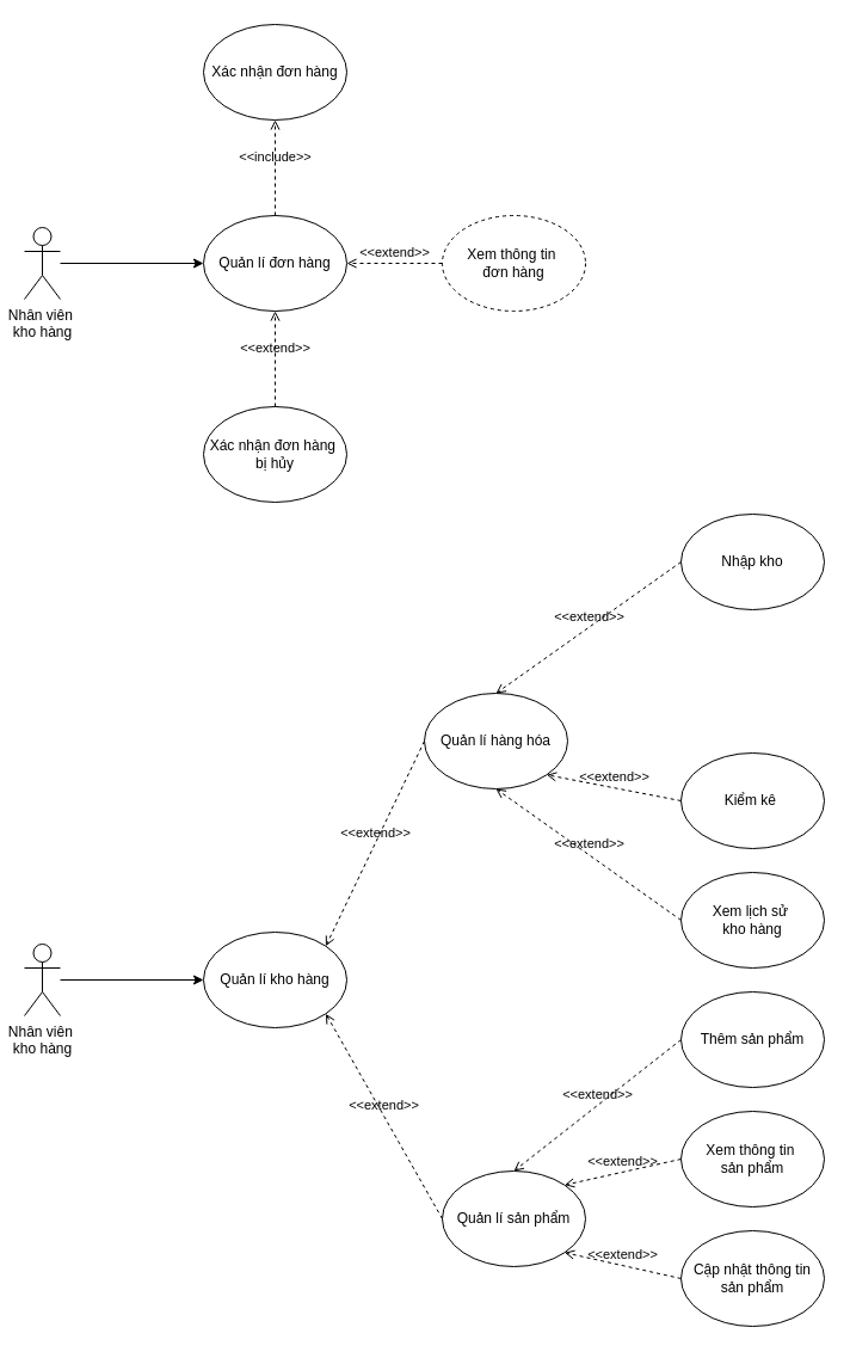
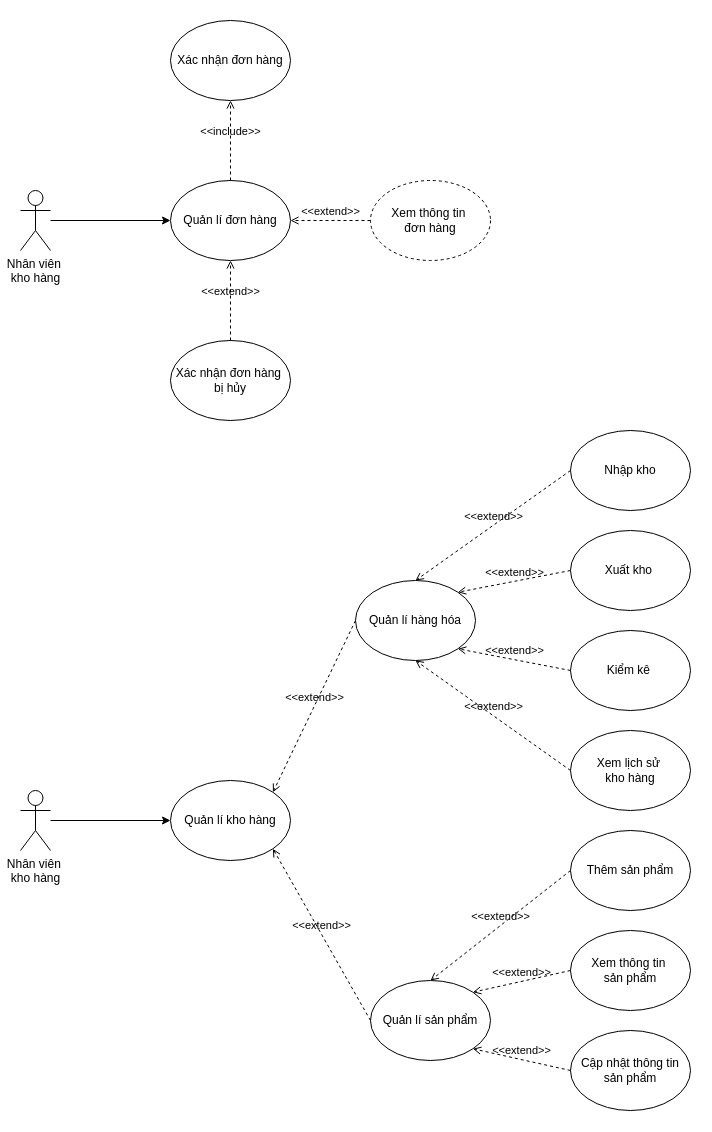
  <mxCell id="0" />
  <mxCell id="1" parent="0" />
  <mxCell id="2" style="edgeStyle=orthogonalEdgeStyle;rounded=0;orthogonalLoop=1;jettySize=auto;html=1;entryX=0;entryY=0.5;entryDx=0;entryDy=0;" edge="1" parent="1" source="3" target="4"><mxGeometry relative="1" as="geometry" /></mxCell>
  <mxCell id="3" value="Nhân viên&amp;nbsp;&lt;div&gt;kho hàng&lt;/div&gt;" style="shape=umlActor;verticalLabelPosition=bottom;verticalAlign=top;html=1;outlineConnect=0;" vertex="1" parent="1"><mxGeometry x="20" y="190" width="30" height="60" as="geometry" /></mxCell>
  <mxCell id="4" value="Quản lí đơn hàng" style="ellipse;whiteSpace=wrap;html=1;" vertex="1" parent="1"><mxGeometry x="170" y="180" width="120" height="80" as="geometry" /></mxCell>
  <mxCell id="5" value="Xác nhận đơn hàng" style="ellipse;whiteSpace=wrap;html=1;" vertex="1" parent="1"><mxGeometry x="170" width="120" height="80" as="geometry" y="20" /></mxCell>
  <mxCell id="6" value="Xem thông tin&amp;nbsp;&lt;div&gt;đơn hàng&lt;/div&gt;" style="ellipse;whiteSpace=wrap;html=1;dashed=1;" vertex="1" parent="1"><mxGeometry x="370" y="180" width="120" height="80" as="geometry" /></mxCell>
  <mxCell id="7" value="Xác nhận đơn hàng&amp;nbsp;&lt;div&gt;bị hủy&lt;/div&gt;" style="ellipse;whiteSpace=wrap;html=1;" vertex="1" parent="1"><mxGeometry x="170" y="340" width="120" height="80" as="geometry" /></mxCell>
  <mxCell id="8" value="&amp;lt;&amp;lt;extend&amp;gt;&amp;gt;" style="html=1;verticalAlign=bottom;labelBackgroundColor=none;endArrow=open;endFill=0;dashed=1;rounded=0;exitX=0;exitY=0.5;exitDx=0;exitDy=0;entryX=1;entryY=0.5;entryDx=0;entryDy=0;" edge="1" parent="1" source="6" target="4"><mxGeometry width="160" relative="1" as="geometry"><mxPoint x="318" y="98" as="sourcePoint" /><mxPoint x="260" y="190" as="targetPoint" /></mxGeometry></mxCell>
  <mxCell id="9" value="&amp;lt;&amp;lt;extend&amp;gt;&amp;gt;" style="html=1;verticalAlign=bottom;labelBackgroundColor=none;endArrow=open;endFill=0;dashed=1;rounded=0;entryX=0.5;entryY=1;entryDx=0;entryDy=0;exitX=0.5;exitY=0;exitDx=0;exitDy=0;" edge="1" parent="1" source="7" target="4"><mxGeometry width="160" relative="1" as="geometry"><mxPoint x="318" y="98" as="sourcePoint" /><mxPoint x="240" y="190" as="targetPoint" /></mxGeometry></mxCell>
  <mxCell id="10" value="&amp;lt;&amp;lt;include&amp;gt;&amp;gt;" style="html=1;verticalAlign=bottom;labelBackgroundColor=none;endArrow=open;endFill=0;dashed=1;rounded=0;exitX=0.5;exitY=0;exitDx=0;exitDy=0;entryX=0.5;entryY=1;entryDx=0;entryDy=0;" edge="1" parent="1" source="4" target="5"><mxGeometry width="160" relative="1" as="geometry"><mxPoint x="-360" y="190" as="sourcePoint" /><mxPoint x="-360" y="110" as="targetPoint" /></mxGeometry></mxCell>
  <mxCell id="11" style="edgeStyle=orthogonalEdgeStyle;rounded=0;orthogonalLoop=1;jettySize=auto;html=1;entryX=0;entryY=0.5;entryDx=0;entryDy=0;" edge="1" parent="1" source="12" target="13"><mxGeometry relative="1" as="geometry" /></mxCell>
  <mxCell id="12" value="Nhân viên&amp;nbsp;&lt;div&gt;kho hàng&lt;/div&gt;" style="shape=umlActor;verticalLabelPosition=bottom;verticalAlign=top;html=1;outlineConnect=0;" vertex="1" parent="1"><mxGeometry x="20" y="790" width="30" height="60" as="geometry" /></mxCell>
  <mxCell id="13" value="Quản lí kho hàng" style="ellipse;whiteSpace=wrap;html=1;" vertex="1" parent="1"><mxGeometry x="170" y="780" width="120" height="80" as="geometry" /></mxCell>
  <mxCell id="14" value="Quản lí hàng hóa" style="ellipse;whiteSpace=wrap;html=1;" vertex="1" parent="1"><mxGeometry x="355" y="580" width="120" height="80" as="geometry" /></mxCell>
  <mxCell id="15" value="Quản lí sản phẩm" style="ellipse;whiteSpace=wrap;html=1;" vertex="1" parent="1"><mxGeometry x="370" y="980" width="120" height="80" as="geometry" /></mxCell>
  <mxCell id="16" value="&amp;lt;&amp;lt;extend&amp;gt;&amp;gt;" style="html=1;verticalAlign=bottom;labelBackgroundColor=none;endArrow=open;endFill=0;dashed=1;rounded=0;exitX=0;exitY=0.5;exitDx=0;exitDy=0;entryX=1;entryY=0;entryDx=0;entryDy=0;" edge="1" parent="1" source="14" target="13"><mxGeometry width="160" relative="1" as="geometry"><mxPoint x="318" y="698" as="sourcePoint" /><mxPoint x="260" y="790" as="targetPoint" /></mxGeometry></mxCell>
  <mxCell id="17" value="&amp;lt;&amp;lt;extend&amp;gt;&amp;gt;" style="html=1;verticalAlign=bottom;labelBackgroundColor=none;endArrow=open;endFill=0;dashed=1;rounded=0;entryX=1;entryY=1;entryDx=0;entryDy=0;exitX=0;exitY=0.5;exitDx=0;exitDy=0;" edge="1" parent="1" source="15" target="13"><mxGeometry width="160" relative="1" as="geometry"><mxPoint x="380" y="780" as="sourcePoint" /><mxPoint x="282" y="802" as="targetPoint" /></mxGeometry></mxCell>
  <mxCell id="18" value="Nhập kho" style="ellipse;whiteSpace=wrap;html=1;" vertex="1" parent="1"><mxGeometry x="570" y="430" width="120" height="80" as="geometry" /></mxCell>
+ <mxCell id="19" value="Xuất kho&amp;nbsp;" style="ellipse;whiteSpace=wrap;html=1;" vertex="1" parent="1"><mxGeometry x="570" y="530" width="120" height="80" as="geometry" /></mxCell>
  <mxCell id="20" value="Kiểm kê&amp;nbsp;" style="ellipse;whiteSpace=wrap;html=1;" vertex="1" parent="1"><mxGeometry x="570" y="630" width="120" height="80" as="geometry" /></mxCell>
  <mxCell id="21" value="Xem lịch sử&amp;nbsp;&lt;div&gt;kho hàng&lt;/div&gt;" style="ellipse;whiteSpace=wrap;html=1;" vertex="1" parent="1"><mxGeometry x="570" y="730" width="120" height="80" as="geometry" /></mxCell>
  <mxCell id="22" value="&amp;lt;&amp;lt;extend&amp;gt;&amp;gt;" style="html=1;verticalAlign=bottom;labelBackgroundColor=none;endArrow=open;endFill=0;dashed=1;rounded=0;exitX=0;exitY=0.5;exitDx=0;exitDy=0;entryX=0.5;entryY=0;entryDx=0;entryDy=0;" edge="1" parent="1" source="18" target="14"><mxGeometry width="160" relative="1" as="geometry"><mxPoint x="380" y="630" as="sourcePoint" /><mxPoint x="282" y="802" as="targetPoint" /></mxGeometry></mxCell>
+ <mxCell id="23" value="&amp;lt;&amp;lt;extend&amp;gt;&amp;gt;" style="html=1;verticalAlign=bottom;labelBackgroundColor=none;endArrow=open;endFill=0;dashed=1;rounded=0;exitX=0;exitY=0.5;exitDx=0;exitDy=0;entryX=1;entryY=0;entryDx=0;entryDy=0;" edge="1" parent="1" source="19" target="14"><mxGeometry width="160" relative="1" as="geometry"><mxPoint x="580" y="480" as="sourcePoint" /><mxPoint x="440" y="590" as="targetPoint" /></mxGeometry></mxCell>
  <mxCell id="24" value="&amp;lt;&amp;lt;extend&amp;gt;&amp;gt;" style="html=1;verticalAlign=bottom;labelBackgroundColor=none;endArrow=open;endFill=0;dashed=1;rounded=0;exitX=0;exitY=0.5;exitDx=0;exitDy=0;entryX=1;entryY=1;entryDx=0;entryDy=0;" edge="1" parent="1" source="20" target="14"><mxGeometry width="160" relative="1" as="geometry"><mxPoint x="580" y="580" as="sourcePoint" /><mxPoint x="482" y="602" as="targetPoint" /></mxGeometry></mxCell>
  <mxCell id="25" value="&amp;lt;&amp;lt;extend&amp;gt;&amp;gt;" style="html=1;verticalAlign=bottom;labelBackgroundColor=none;endArrow=open;endFill=0;dashed=1;rounded=0;exitX=0;exitY=0.5;exitDx=0;exitDy=0;entryX=0.5;entryY=1;entryDx=0;entryDy=0;" edge="1" parent="1" source="21" target="14"><mxGeometry width="160" relative="1" as="geometry"><mxPoint x="580" y="680" as="sourcePoint" /><mxPoint x="482" y="658" as="targetPoint" /></mxGeometry></mxCell>
  <mxCell id="26" value="Thêm sản phẩm" style="ellipse;whiteSpace=wrap;html=1;" vertex="1" parent="1"><mxGeometry x="570" y="830" width="120" height="80" as="geometry" /></mxCell>
  <mxCell id="27" value="Xem thông tin&amp;nbsp;&lt;div&gt;sản phẩm&lt;/div&gt;" style="ellipse;whiteSpace=wrap;html=1;" vertex="1" parent="1"><mxGeometry x="570" y="930" width="120" height="80" as="geometry" /></mxCell>
  <mxCell id="28" value="Cập nhật thông tin sản phẩm" style="ellipse;whiteSpace=wrap;html=1;" vertex="1" parent="1"><mxGeometry x="570" y="1030" width="120" height="80" as="geometry" /></mxCell>
  <mxCell id="29" value="&amp;lt;&amp;lt;extend&amp;gt;&amp;gt;" style="html=1;verticalAlign=bottom;labelBackgroundColor=none;endArrow=open;endFill=0;dashed=1;rounded=0;exitX=0;exitY=0.5;exitDx=0;exitDy=0;entryX=0.5;entryY=0;entryDx=0;entryDy=0;" edge="1" parent="1" source="26" target="15"><mxGeometry width="160" relative="1" as="geometry"><mxPoint x="580" y="780" as="sourcePoint" /><mxPoint x="440" y="670" as="targetPoint" /></mxGeometry></mxCell>
  <mxCell id="30" value="&amp;lt;&amp;lt;extend&amp;gt;&amp;gt;" style="html=1;verticalAlign=bottom;labelBackgroundColor=none;endArrow=open;endFill=0;dashed=1;rounded=0;exitX=0;exitY=0.5;exitDx=0;exitDy=0;entryX=1;entryY=0;entryDx=0;entryDy=0;" edge="1" parent="1" source="27" target="15"><mxGeometry width="160" relative="1" as="geometry"><mxPoint x="580" y="880" as="sourcePoint" /><mxPoint x="440" y="990" as="targetPoint" /></mxGeometry></mxCell>
  <mxCell id="31" value="&amp;lt;&amp;lt;extend&amp;gt;&amp;gt;" style="html=1;verticalAlign=bottom;labelBackgroundColor=none;endArrow=open;endFill=0;dashed=1;rounded=0;exitX=0;exitY=0.5;exitDx=0;exitDy=0;entryX=1;entryY=1;entryDx=0;entryDy=0;" edge="1" parent="1" source="28" target="15"><mxGeometry width="160" relative="1" as="geometry"><mxPoint x="580" y="980" as="sourcePoint" /><mxPoint x="482" y="1002" as="targetPoint" /></mxGeometry></mxCell>
